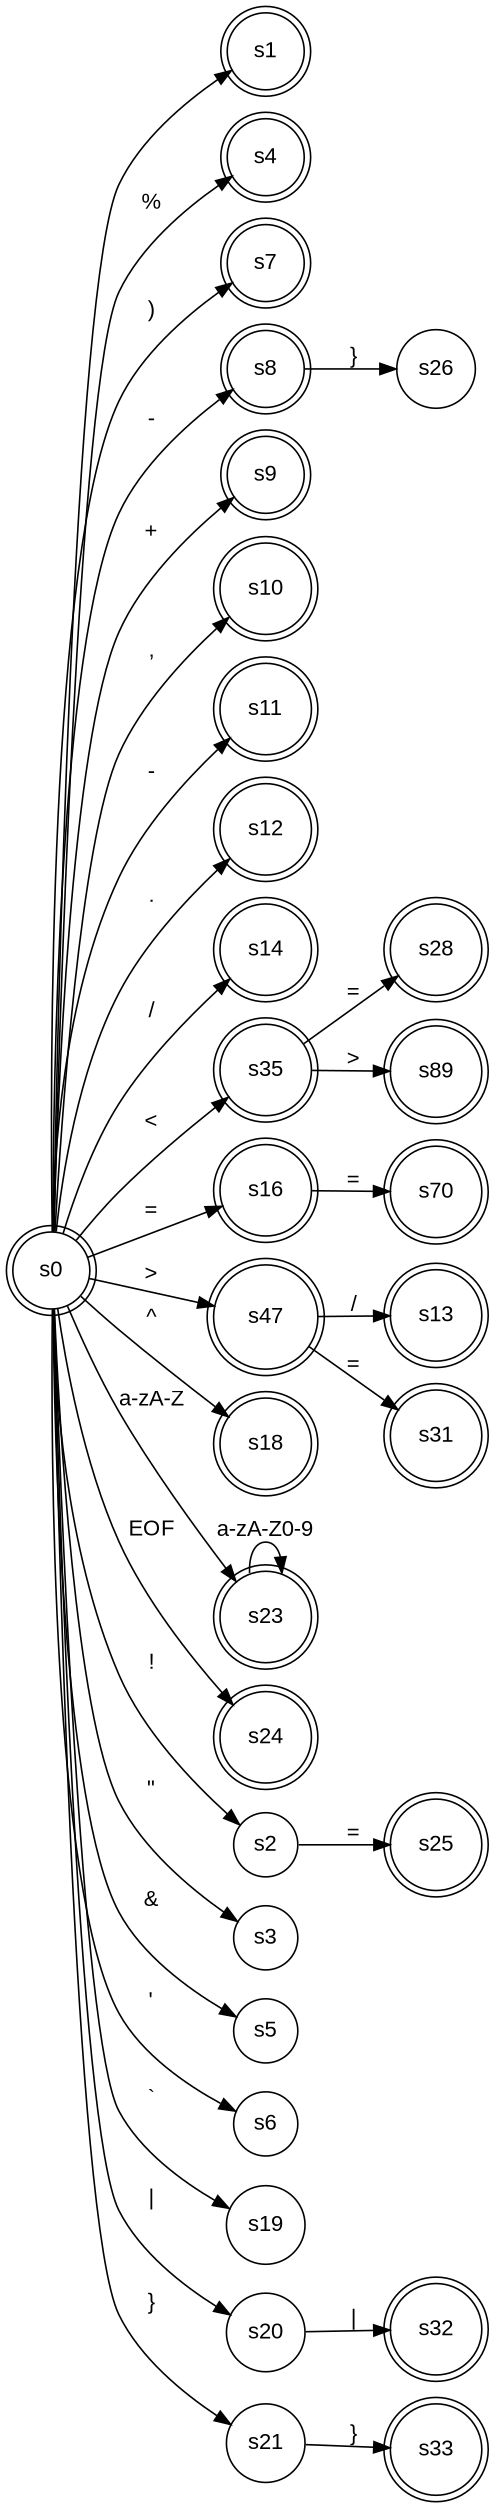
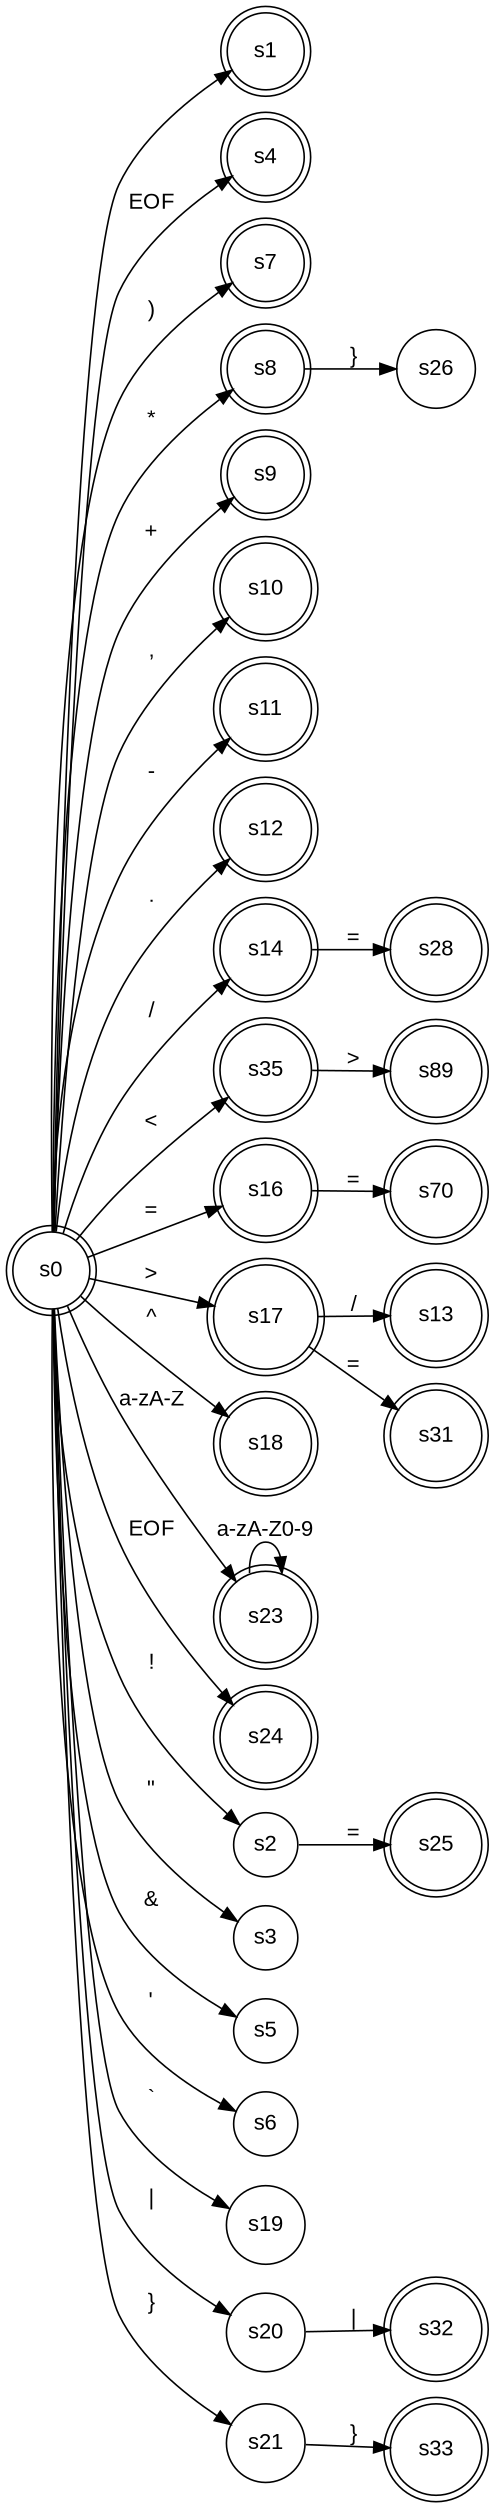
  digraph {
    fontname="Liberation Sans"
    rankdir=LR
    node [fontname="Liberation Sans" shape=doublecircle]
    edge [fontname="Liberation Sans"]
    s0
    s1
    s4
    s7
    s8
    s9
    s10
    s11
    s12
    s14
    n11 [label=s35]
    s16
-   s17 [label=s47]
+   s17
    s18
    s23
    s24
    s2 [shape=circle]
    s3 [shape=circle]
    s5 [shape=circle]
    s6 [shape=circle]
    s19 [shape=circle]
    s20 [shape=circle]
    s21 [shape=circle]
    s26 [shape=circle]
    s28
    n26 [label=s89]
    n27 [label=s70]
    s13
    s31
    s25
    s32
    s33
    s0 -> s1 [label=" "]
-   s0 -> s4 [label="%"]
+   s0 -> s4 [label=EOF]
    s0 -> s7 [label=")"]
-   s0 -> s8 [label="-"]
+   s0 -> s8 [label="*"]
    s0 -> s9 [label="+"]
    s0 -> s10 [label=","]
    s0 -> s11 [label="-"]
    s0 -> s12 [label="."]
    s0 -> s14 [label="/"]
    s0 -> n11 [label="<"]
    s0 -> s16 [label="="]
    s0 -> s17 [label=">"]
    s0 -> s18 [label="^"]
    s0 -> s23 [label="a-zA-Z"]
    s0 -> s24 [label=EOF]
    s0 -> s2 [label="!"]
    s0 -> s3 [label="\""]
    s0 -> s5 [label="&"]
    s0 -> s6 [label="'"]
    s0 -> s19 [label="`"]
    s0 -> s20 [label="|"]
    s0 -> s21 [label="}"]
    s8 -> s26 [label="}"]
-   n11 -> s28 [label="="]
+   s14 -> s28 [label="="]
    n11 -> n26 [label=">"]
    s16 -> n27 [label="="]
    s17 -> s13 [label="/"]
    s17 -> s31 [label="="]
    s23 -> s23 [label="a-zA-Z0-9"]
    s2 -> s25 [label="="]
    s20 -> s32 [label="|"]
    s21 -> s33 [label="}"]
  }
